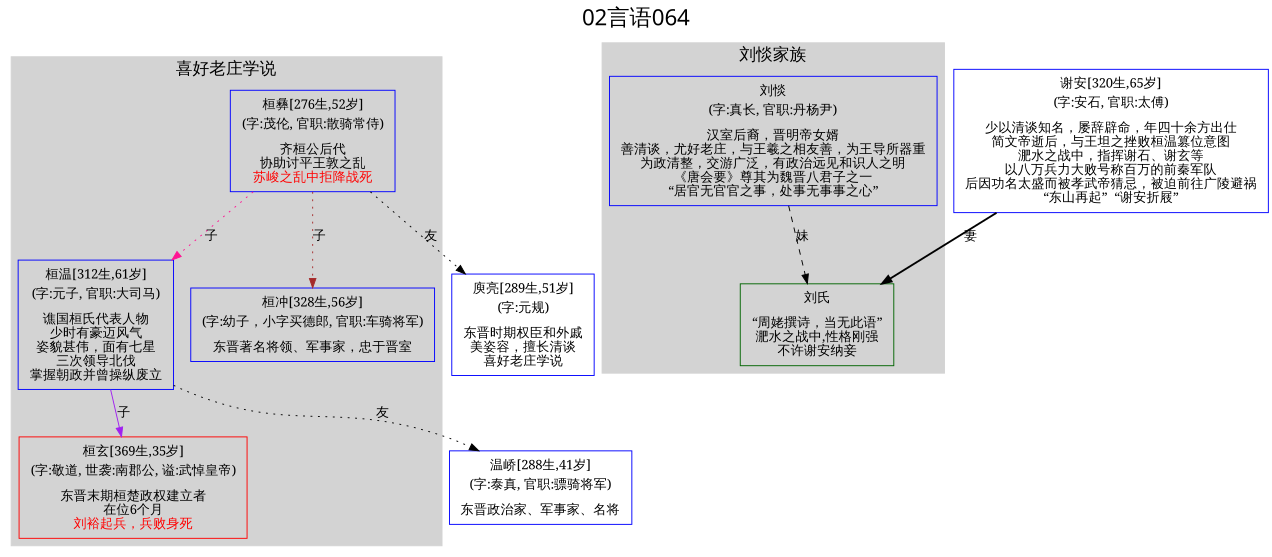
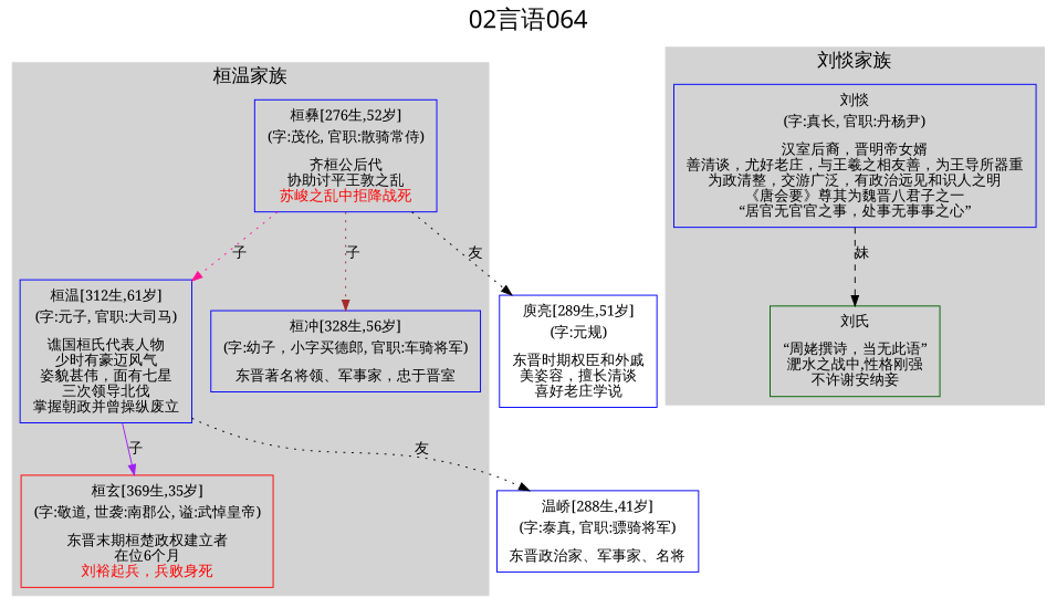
  digraph {
    color=lightgrey
    fontname=SimHei
    fontsize=24
    label="02言语064"
    labelloc=t
    rankdir=TB
    ranksep=0.5
    style=filled
    node [color=blue fontname=SimSun shape=box]
    edge [color=black fontname=SimSun style=dotted]
    n1 [label=<<table border="0" cellborder="0"><tr><td>桓温[312生,61岁]</td></tr><tr><td>(字:元子, 官职:大司马)</td></tr><tr><td></td></tr><tr><td>谯国桓氏代表人物<br/>少时有豪迈风气<br/>姿貌甚伟，面有七星<br/>三次领导北伐<br/>掌握朝政并曾操纵废立<br/></td></tr></table>>]
    n2 [color=red label=<<table border="0" cellborder="0"><tr><td>桓玄[369生,35岁]</td></tr><tr><td>(字:敬道, 世袭:南郡公, 谥:武悼皇帝)</td></tr><tr><td></td></tr><tr><td>东晋末期桓楚政权建立者<br/>在位6个月<br/><font color = 'red'>刘裕起兵，兵败身死</font></td></tr></table>>]
    n3 [label=<<table border="0" cellborder="0"><tr><td>桓冲[328生,56岁]</td></tr><tr><td>(字:幼子，小字买德郎, 官职:车骑将军)</td></tr><tr><td></td></tr><tr><td>东晋著名将领、军事家，忠于晋室<br/></td></tr></table>>]
    n4 [label=<<table border="0" cellborder="0"><tr><td>桓彝[276生,52岁]</td></tr><tr><td>(字:茂伦, 官职:散骑常侍)</td></tr><tr><td></td></tr><tr><td>齐桓公后代<br/>协助讨平王敦之乱<br/><font color = 'red'>苏峻之乱中拒降战死</font></td></tr></table>>]
    n5 [label=<<table border="0" cellborder="0"><tr><td>刘惔</td></tr><tr><td>(字:真长, 官职:丹杨尹)</td></tr><tr><td></td></tr><tr><td>汉室后裔，晋明帝女婿<br/>善清谈，尤好老庄，与王羲之相友善，为王导所器重<br/>为政清整，交游广泛，有政治远见和识人之明<br/>《唐会要》尊其为魏晋八君子之一<br/>“居官无官官之事，处事无事事之心”<br/></td></tr></table>>]
    n6 [color=darkgreen label=<<table border="0" cellborder="0"><tr><td>刘氏</td></tr><tr><td></td></tr><tr><td>“周姥撰诗，当无此语”<br/>淝水之战中,性格刚强<br/>不许谢安纳妾<br/></td></tr></table>>]
    n7 [label=<<table border="0" cellborder="0"><tr><td>温峤[288生,41岁]</td></tr><tr><td>(字:泰真, 官职:骠骑将军)</td></tr><tr><td></td></tr><tr><td>东晋政治家、军事家、名将<br/></td></tr></table>>]
    n8 [label=<<table border="0" cellborder="0"><tr><td>庾亮[289生,51岁]</td></tr><tr><td>(字:元规)</td></tr><tr><td></td></tr><tr><td>东晋时期权臣和外戚<br/>美姿容，擅长清谈<br/>喜好老庄学说<br/></td></tr></table>>]
-   n9 [label=<<table border="0" cellborder="0"><tr><td>谢安[320生,65岁]</td></tr><tr><td>(字:安石, 官职:太傅)</td></tr><tr><td></td></tr><tr><td>少以清谈知名，屡辞辟命，年四十余方出仕<br/>简文帝逝后，与王坦之挫败桓温篡位意图<br/>淝水之战中，指挥谢石、谢玄等<br/>以八万兵力大败号称百万的前秦军队<br/>后因功名太盛而被孝武帝猜忌，被迫前往广陵避祸<br/>“东山再起”  “谢安折屐”<br/></td></tr></table>>]
    subgraph cluster_1 {
      fontsize=18
-     label="喜好老庄学说"
+     label="桓温家族"
      n1
      n2
      n3
      n4
    }
    subgraph cluster_2 {
      fontsize=18
      label="刘惔家族"
      n5
      n6
    }
    n1 -> n2 [color=purple label="子" style=solid]
    n1 -> n7 [label="友"]
    n4 -> n1 [color=deeppink label="子"]
    n4 -> n3 [color=brown label="子"]
    n4 -> n8 [label="友"]
    n5 -> n6 [label="妹" style=dashed]
-   n9 -> n6 [label="妻" style=bold]
  }
